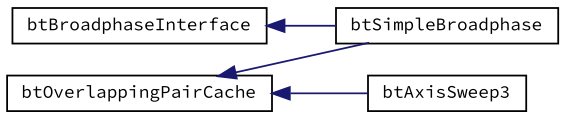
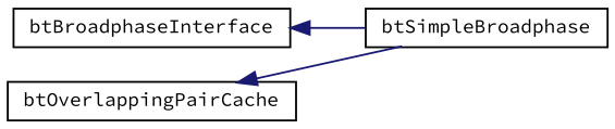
  digraph {
    fontname="Source Code Pro"
    rankdir=LR
    node [color=black fillcolor=white fontname="Source Code Pro" fontsize=10 shape=record style=filled]
    edge [color=midnightblue dir=back fontname="Source Code Pro" fontsize=10 labelfontname=Helvetica labelfontsize=10 style=solid]
    n1 [height=0.2 label=btBroadphaseInterface width=0.4]
    n2 [height=0.2 label=btSimpleBroadphase width=0.4]
    n3 [height=0.2 label=btOverlappingPairCache width=0.4]
-   n4 [height=0.2 label=btAxisSweep3 width=0.4]
    n1 -> n2
    n3 -> n2
-   n3 -> n4
  }
